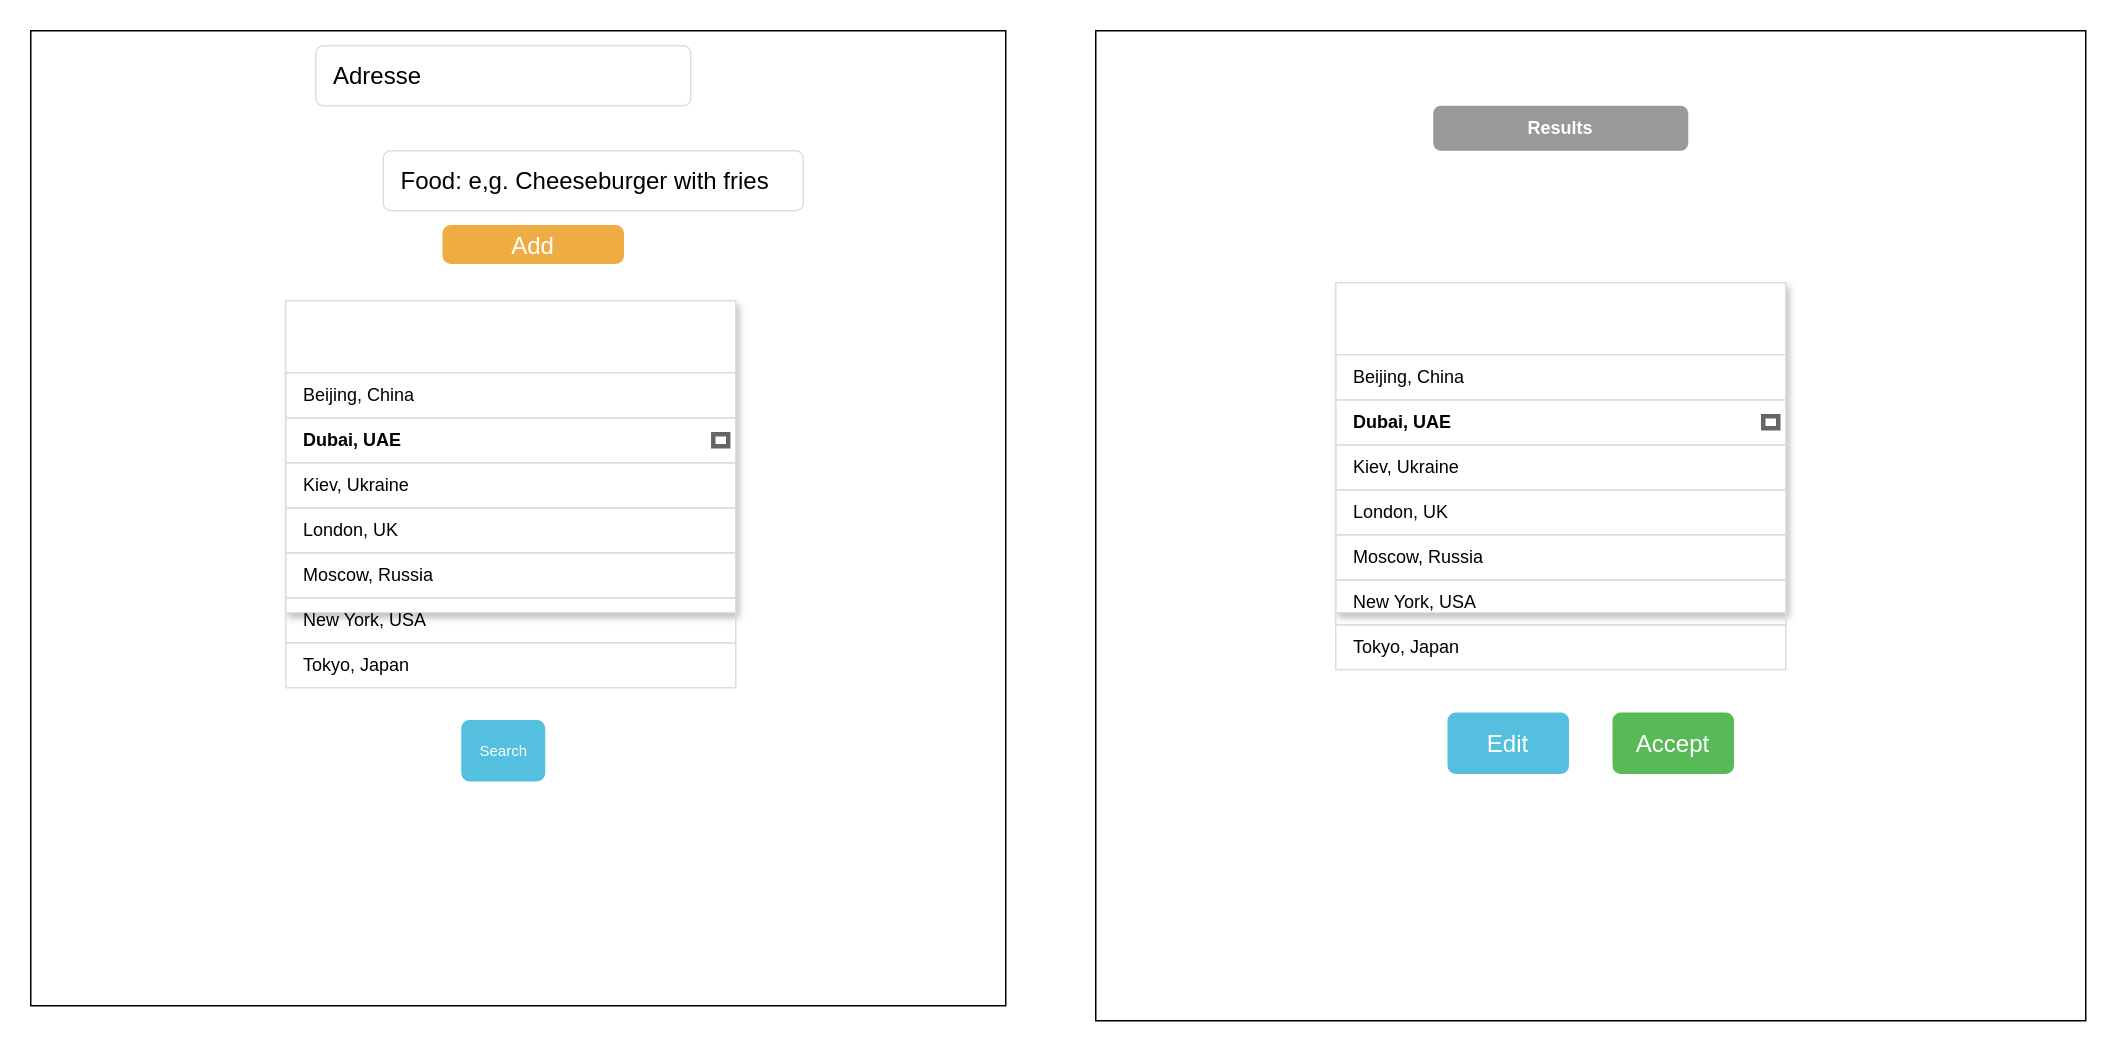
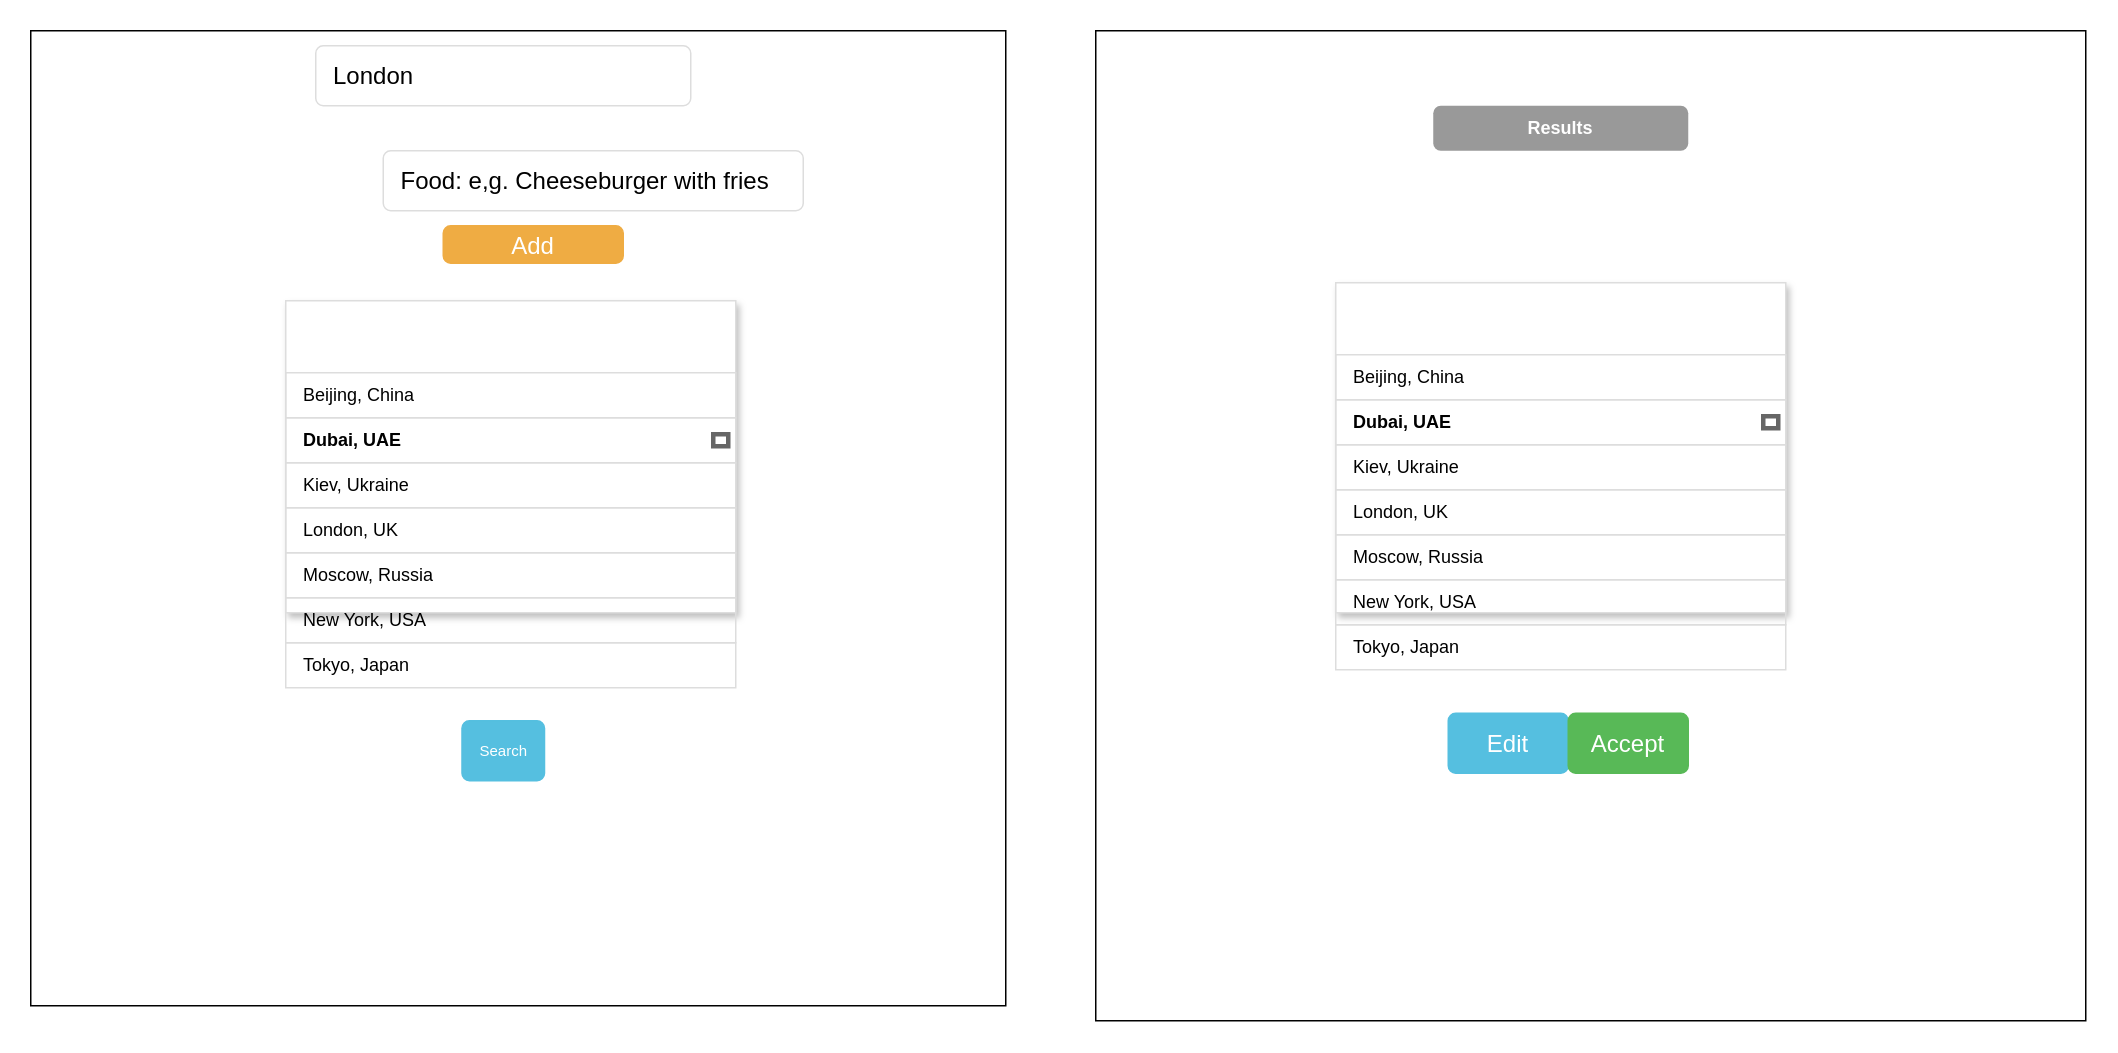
  <mxCell id="0" />
  <mxCell id="1" parent="0" />
  <mxCell id="2" value="" style="whiteSpace=wrap;html=1;aspect=fixed;" vertex="1" parent="1"><mxGeometry x="20" y="20" width="650" height="650" as="geometry" /></mxCell>
- <mxCell id="3" value="Adresse" style="html=1;shadow=0;dashed=0;shape=mxgraph.bootstrap.rrect;rSize=5;strokeColor=#dddddd;fontSize=16;align=left;spacingLeft=10;whiteSpace=wrap;" vertex="1" parent="1"><mxGeometry x="210" y="30" width="250" height="40" as="geometry" /></mxCell>
+ <mxCell id="3" value="London" style="html=1;shadow=0;dashed=0;shape=mxgraph.bootstrap.rrect;rSize=5;strokeColor=#dddddd;fontSize=16;align=left;spacingLeft=10;whiteSpace=wrap;" vertex="1" parent="1"><mxGeometry x="210" y="30" width="250" height="40" as="geometry" /></mxCell>
  <mxCell id="4" value="Food: e,g. Cheeseburger with fries" style="html=1;shadow=0;dashed=0;shape=mxgraph.bootstrap.rrect;rSize=5;strokeColor=#dddddd;fontSize=16;align=left;spacingLeft=10;whiteSpace=wrap;" vertex="1" parent="1"><mxGeometry x="255" y="100" width="280" height="40" as="geometry" /></mxCell>
  <mxCell id="5" value="Add" style="html=1;shadow=0;dashed=0;shape=mxgraph.bootstrap.rrect;rSize=5;fillColor=#EFAC43;align=center;strokeColor=#EFAC43;fontColor=#ffffff;fontSize=16;whiteSpace=wrap;" vertex="1" parent="1"><mxGeometry x="295" y="150" width="120" height="25" as="geometry" /></mxCell>
  <mxCell id="6" value="" style="html=1;shadow=0;dashed=0;shape=mxgraph.bootstrap.rect;fillColor=#ffffff;strokeColor=#dddddd;spacingLeft=10;shadow=1;align=left;verticalAlign=top;spacingTop=3;perimeter=none;" vertex="1" parent="1"><mxGeometry x="190" y="200" width="300" height="208" as="geometry" /></mxCell>
  <mxCell id="7" value="Beijing, China" style="html=1;shadow=0;dashed=0;shape=mxgraph.bootstrap.rect;strokeColor=#dddddd;spacingLeft=10;align=left;fillColor=none;perimeter=none;whiteSpace=wrap;resizeWidth=1;" vertex="1" parent="6"><mxGeometry width="300" height="30" relative="1" as="geometry"><mxPoint y="48" as="offset" /></mxGeometry></mxCell>
  <mxCell id="8" value="Dubai, UAE" style="html=1;shadow=0;dashed=0;shape=mxgraph.bootstrap.rect;strokeColor=#dddddd;spacingLeft=10;align=left;fontStyle=1;fillColor=none;perimeter=none;whiteSpace=wrap;resizeWidth=1;" vertex="1" parent="6"><mxGeometry width="300" height="30" relative="1" as="geometry"><mxPoint y="78" as="offset" /></mxGeometry></mxCell>
  <mxCell id="9" value="" style="html=1;shadow=0;dashed=0;shape=mxgraph.bootstrap.check;strokeWidth=3;strokeColor=#666666;" vertex="1" parent="8"><mxGeometry x="1" y="0.5" width="10" height="8" relative="1" as="geometry"><mxPoint x="-15" y="-4" as="offset" /></mxGeometry></mxCell>
  <mxCell id="10" value="Kiev, Ukraine" style="html=1;shadow=0;dashed=0;shape=mxgraph.bootstrap.rect;strokeColor=#dddddd;spacingLeft=10;align=left;fillColor=none;perimeter=none;whiteSpace=wrap;resizeWidth=1;" vertex="1" parent="6"><mxGeometry width="300" height="30" relative="1" as="geometry"><mxPoint y="108" as="offset" /></mxGeometry></mxCell>
  <mxCell id="11" value="London, UK" style="html=1;shadow=0;dashed=0;shape=mxgraph.bootstrap.rect;strokeColor=#dddddd;spacingLeft=10;align=left;fillColor=none;perimeter=none;whiteSpace=wrap;resizeWidth=1;" vertex="1" parent="6"><mxGeometry width="300" height="30" relative="1" as="geometry"><mxPoint y="138" as="offset" /></mxGeometry></mxCell>
  <mxCell id="12" value="Moscow, Russia" style="html=1;shadow=0;dashed=0;shape=mxgraph.bootstrap.rect;strokeColor=#dddddd;spacingLeft=10;align=left;fillColor=none;perimeter=none;whiteSpace=wrap;resizeWidth=1;" vertex="1" parent="6"><mxGeometry width="300" height="30" relative="1" as="geometry"><mxPoint y="168" as="offset" /></mxGeometry></mxCell>
  <mxCell id="13" value="New York, USA" style="html=1;shadow=0;dashed=0;shape=mxgraph.bootstrap.rect;strokeColor=#dddddd;spacingLeft=10;align=left;fillColor=none;perimeter=none;whiteSpace=wrap;resizeWidth=1;" vertex="1" parent="6"><mxGeometry width="300" height="30" relative="1" as="geometry"><mxPoint y="198" as="offset" /></mxGeometry></mxCell>
  <mxCell id="14" value="Tokyo, Japan" style="html=1;shadow=0;dashed=0;shape=mxgraph.bootstrap.rect;strokeColor=#dddddd;spacingLeft=10;align=left;fillColor=none;perimeter=none;whiteSpace=wrap;resizeWidth=1;" vertex="1" parent="6"><mxGeometry width="300" height="30" relative="1" as="geometry"><mxPoint y="228" as="offset" /></mxGeometry></mxCell>
  <mxCell id="15" value="Search" style="html=1;shadow=0;dashed=0;shape=mxgraph.bootstrap.rrect;rSize=5;fillColor=#55BFE0;align=center;strokeColor=#55BFE0;fontColor=#ffffff;fontSize=10;whiteSpace=wrap;" vertex="1" parent="1"><mxGeometry x="307.5" y="480" width="55" height="40" as="geometry" /></mxCell>
  <mxCell id="16" value="" style="whiteSpace=wrap;html=1;aspect=fixed;" vertex="1" parent="1"><mxGeometry x="730" y="20" width="660" height="660" as="geometry" /></mxCell>
  <mxCell id="17" value="" style="html=1;shadow=0;dashed=0;shape=mxgraph.bootstrap.rect;fillColor=#ffffff;strokeColor=#dddddd;spacingLeft=10;shadow=1;align=left;verticalAlign=top;spacingTop=3;perimeter=none;" vertex="1" parent="1"><mxGeometry x="890" y="188" width="300" height="220" as="geometry" /></mxCell>
  <mxCell id="18" value="Beijing, China" style="html=1;shadow=0;dashed=0;shape=mxgraph.bootstrap.rect;strokeColor=#dddddd;spacingLeft=10;align=left;fillColor=none;perimeter=none;whiteSpace=wrap;resizeWidth=1;" vertex="1" parent="17"><mxGeometry width="300" height="30" relative="1" as="geometry"><mxPoint y="48" as="offset" /></mxGeometry></mxCell>
  <mxCell id="19" value="Dubai, UAE" style="html=1;shadow=0;dashed=0;shape=mxgraph.bootstrap.rect;strokeColor=#dddddd;spacingLeft=10;align=left;fontStyle=1;fillColor=none;perimeter=none;whiteSpace=wrap;resizeWidth=1;" vertex="1" parent="17"><mxGeometry width="300" height="30" relative="1" as="geometry"><mxPoint y="78" as="offset" /></mxGeometry></mxCell>
  <mxCell id="20" value="" style="html=1;shadow=0;dashed=0;shape=mxgraph.bootstrap.check;strokeWidth=3;strokeColor=#666666;" vertex="1" parent="19"><mxGeometry x="1" y="0.5" width="10" height="8" relative="1" as="geometry"><mxPoint x="-15" y="-4" as="offset" /></mxGeometry></mxCell>
  <mxCell id="21" value="Kiev, Ukraine" style="html=1;shadow=0;dashed=0;shape=mxgraph.bootstrap.rect;strokeColor=#dddddd;spacingLeft=10;align=left;fillColor=none;perimeter=none;whiteSpace=wrap;resizeWidth=1;" vertex="1" parent="17"><mxGeometry width="300" height="30" relative="1" as="geometry"><mxPoint y="108" as="offset" /></mxGeometry></mxCell>
  <mxCell id="22" value="London, UK" style="html=1;shadow=0;dashed=0;shape=mxgraph.bootstrap.rect;strokeColor=#dddddd;spacingLeft=10;align=left;fillColor=none;perimeter=none;whiteSpace=wrap;resizeWidth=1;" vertex="1" parent="17"><mxGeometry width="300" height="30" relative="1" as="geometry"><mxPoint y="138" as="offset" /></mxGeometry></mxCell>
  <mxCell id="23" value="Moscow, Russia" style="html=1;shadow=0;dashed=0;shape=mxgraph.bootstrap.rect;strokeColor=#dddddd;spacingLeft=10;align=left;fillColor=none;perimeter=none;whiteSpace=wrap;resizeWidth=1;" vertex="1" parent="17"><mxGeometry width="300" height="30" relative="1" as="geometry"><mxPoint y="168" as="offset" /></mxGeometry></mxCell>
  <mxCell id="24" value="New York, USA" style="html=1;shadow=0;dashed=0;shape=mxgraph.bootstrap.rect;strokeColor=#dddddd;spacingLeft=10;align=left;fillColor=none;perimeter=none;whiteSpace=wrap;resizeWidth=1;" vertex="1" parent="17"><mxGeometry width="300" height="30" relative="1" as="geometry"><mxPoint y="198" as="offset" /></mxGeometry></mxCell>
  <mxCell id="25" value="Tokyo, Japan" style="html=1;shadow=0;dashed=0;shape=mxgraph.bootstrap.rect;strokeColor=#dddddd;spacingLeft=10;align=left;fillColor=none;perimeter=none;whiteSpace=wrap;resizeWidth=1;" vertex="1" parent="17"><mxGeometry width="300" height="30" relative="1" as="geometry"><mxPoint y="228" as="offset" /></mxGeometry></mxCell>
  <mxCell id="26" value="Results" style="html=1;shadow=0;dashed=0;shape=mxgraph.bootstrap.rrect;align=center;rSize=5;strokeColor=none;fillColor=#999999;fontColor=#ffffff;fontStyle=1;whiteSpace=wrap;" vertex="1" parent="1"><mxGeometry x="955" y="70" width="170" height="30" as="geometry" /></mxCell>
  <mxCell id="27" value="Edit" style="html=1;shadow=0;dashed=0;shape=mxgraph.bootstrap.rrect;rSize=5;fillColor=#55BFE0;align=center;strokeColor=#55BFE0;fontColor=#ffffff;fontSize=16;whiteSpace=wrap;" vertex="1" parent="1"><mxGeometry x="965" y="475" width="80" height="40" as="geometry" /></mxCell>
- <mxCell id="28" value="Accept" style="html=1;shadow=0;dashed=0;shape=mxgraph.bootstrap.rrect;rSize=5;fillColor=#58B957;align=center;strokeColor=#58B957;fontColor=#ffffff;fontSize=16;whiteSpace=wrap;" vertex="1" parent="1"><mxGeometry x="1075" y="475" width="80" height="40" as="geometry" /></mxCell>
+ <mxCell id="28" value="Accept" style="html=1;shadow=0;dashed=0;shape=mxgraph.bootstrap.rrect;rSize=5;fillColor=#58B957;align=center;strokeColor=#58B957;fontColor=#ffffff;fontSize=16;whiteSpace=wrap;" vertex="1" parent="1"><mxGeometry x="1045" y="475" width="80" height="40" as="geometry" /></mxCell>
